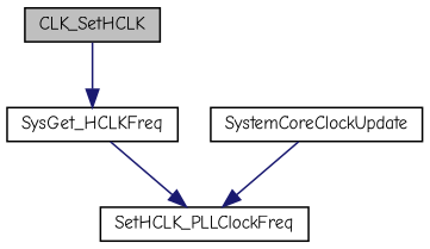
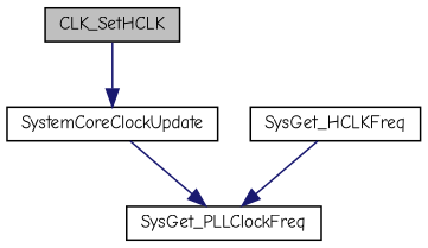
  digraph {
    fontname="Comic Neue"
    rankdir=TB
    node [color=black fillcolor=white fontname="Comic Neue" fontsize=10 shape=record style=filled]
    edge [color=midnightblue fontname="Comic Neue" fontsize=10 labelfontname=Helvetica labelfontsize=10 style=solid]
    n1 [fillcolor=grey75 fontcolor=black height=0.2 label=CLK_SetHCLK width=0.4]
    n2 [height=0.2 label=SystemCoreClockUpdate width=0.4]
-   n3 [height=0.2 label=SetHCLK_PLLClockFreq width=0.4]
+   n3 [height=0.2 label=SysGet_PLLClockFreq width=0.4]
    n4 [height=0.2 label=SysGet_HCLKFreq width=0.4]
-   n1 -> n4
+   n1 -> n2
    n2 -> n3
    n4 -> n3
  }
